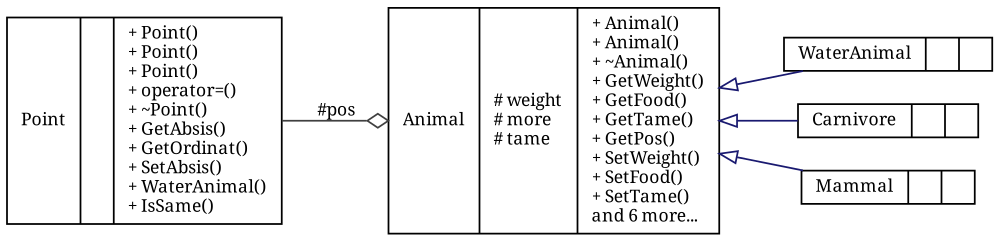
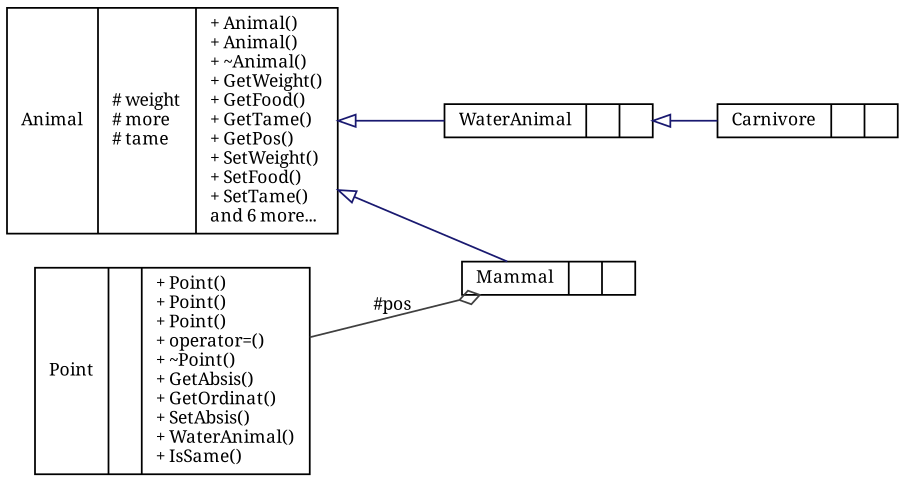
  digraph {
    fontname="Noto Serif"
    rankdir=LR
    node [color=black fillcolor=white fontname="Noto Serif" fontsize=10 shape=record style=filled]
    edge [arrowtail=onormal color=midnightblue dir=back fontname="Noto Serif" fontsize=10 labelfontname=Helvetica labelfontsize=10 style=solid]
    n1 [height=0.2 label="{WaterAnimal\n||}" width=0.4]
    n2 [height=0.2 label="{Animal\n|# weight\l# more\l# tame\l|+ Animal()\l+ Animal()\l+ ~Animal()\l+ GetWeight()\l+ GetFood()\l+ GetTame()\l+ GetPos()\l+ SetWeight()\l+ SetFood()\l+ SetTame()\land 6 more...\l}" width=0.4]
    n3 [height=0.2 label="{Carnivore\n||}" width=0.4]
    n4 [height=0.2 label="{Mammal\n||}" width=0.4]
    n5 [height=0.2 label="{Point\n||+ Point()\l+ Point()\l+ Point()\l+ operator=()\l+ ~Point()\l+ GetAbsis()\l+ GetOrdinat()\l+ SetAbsis()\l+ WaterAnimal()\l+ IsSame()\l}" width=0.4]
    n2 -> n1
-   n2 -> n3
+   n1 -> n3
    n2 -> n4
-   n5 -> n2 [arrowhead=odiamond color=grey25 label=" #pos" arrowtail="" dir=""]
+   n5 -> n4 [arrowhead=odiamond color=grey25 label=" #pos" arrowtail="" dir=""]
  }
